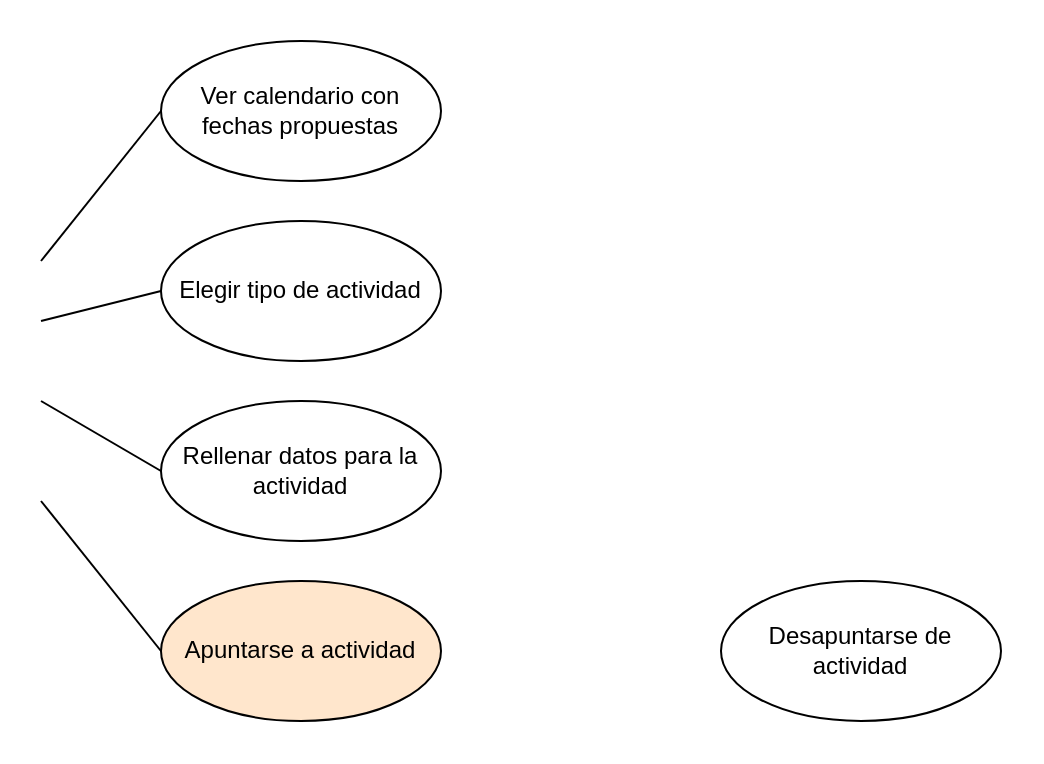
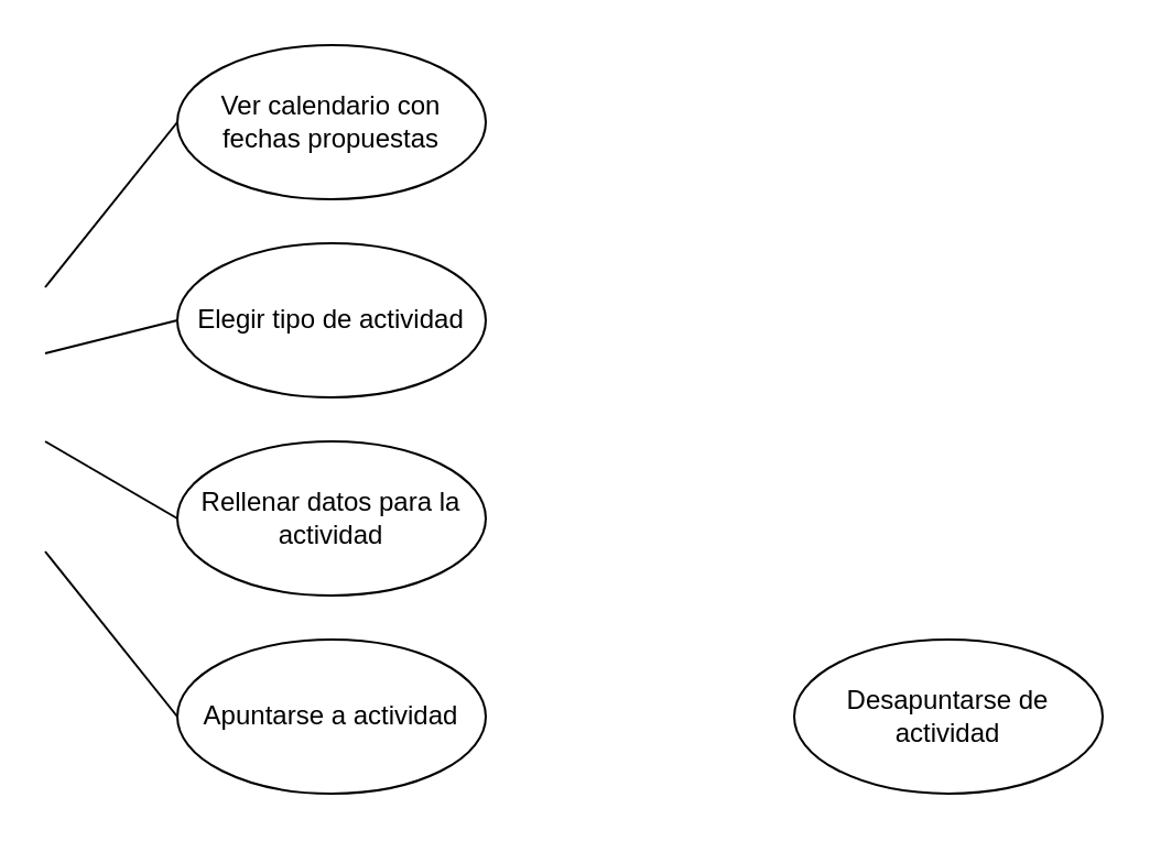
  <mxCell id="0" />
  <mxCell id="1" parent="0" />
  <mxCell id="2" value="Ver calendario con fechas propuestas" style="ellipse;whiteSpace=wrap;html=1;" parent="1" vertex="1"><mxGeometry x="80" y="20" width="140" height="70" as="geometry" /></mxCell>
- <mxCell id="3" value="Apuntarse a actividad" style="ellipse;whiteSpace=wrap;html=1;fillColor=#ffe6cc;" parent="1" vertex="1"><mxGeometry x="80" y="290" width="140" height="70" as="geometry" /></mxCell>
+ <mxCell id="3" value="Apuntarse a actividad" style="ellipse;whiteSpace=wrap;html=1;" parent="1" vertex="1"><mxGeometry x="80" y="290" width="140" height="70" as="geometry" /></mxCell>
  <mxCell id="4" value="Desapuntarse de actividad" style="ellipse;whiteSpace=wrap;html=1;" parent="1" vertex="1"><mxGeometry x="360" y="290" width="140" height="70" as="geometry" /></mxCell>
  <mxCell id="5" value="" style="edgeStyle=none;html=1;endArrow=none;verticalAlign=bottom;entryX=0;entryY=0.5;entryDx=0;entryDy=0;" parent="1" target="2" edge="1"><mxGeometry width="160" relative="1" as="geometry"><mxPoint x="20" y="130" as="sourcePoint" /><mxPoint x="120" y="450" as="targetPoint" /></mxGeometry></mxCell>
  <mxCell id="6" value="Elegir tipo de actividad&lt;br&gt;" style="ellipse;whiteSpace=wrap;html=1;" vertex="1" parent="1"><mxGeometry x="80" y="110" width="140" height="70" as="geometry" /></mxCell>
  <mxCell id="7" value="Rellenar datos para la actividad&lt;br&gt;" style="ellipse;whiteSpace=wrap;html=1;" vertex="1" parent="1"><mxGeometry x="80" y="200" width="140" height="70" as="geometry" /></mxCell>
  <mxCell id="8" value="" style="edgeStyle=none;html=1;endArrow=none;verticalAlign=bottom;entryX=0;entryY=0.5;entryDx=0;entryDy=0;" edge="1" parent="1" target="6"><mxGeometry width="160" relative="1" as="geometry"><mxPoint x="20" y="160" as="sourcePoint" /><mxPoint x="70" y="235" as="targetPoint" /></mxGeometry></mxCell>
  <mxCell id="9" value="" style="edgeStyle=none;html=1;endArrow=none;verticalAlign=bottom;entryX=0;entryY=0.5;entryDx=0;entryDy=0;" edge="1" parent="1" target="7"><mxGeometry width="160" relative="1" as="geometry"><mxPoint x="20" y="200" as="sourcePoint" /><mxPoint x="100" y="75" as="targetPoint" /></mxGeometry></mxCell>
  <mxCell id="10" value="" style="edgeStyle=none;html=1;endArrow=none;verticalAlign=bottom;entryX=0;entryY=0.5;entryDx=0;entryDy=0;" edge="1" parent="1" target="3"><mxGeometry width="160" relative="1" as="geometry"><mxPoint x="20" y="250" as="sourcePoint" /><mxPoint x="110" y="85" as="targetPoint" /></mxGeometry></mxCell>
